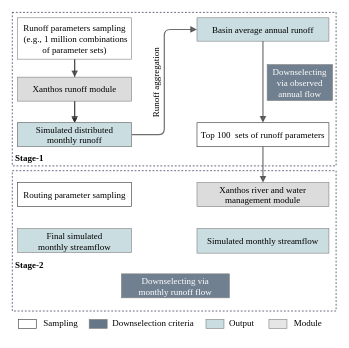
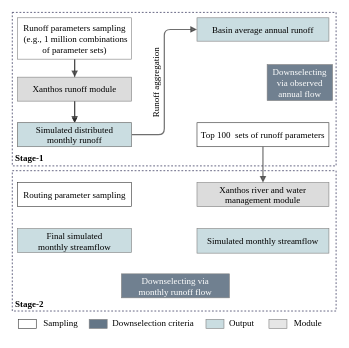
  <mxCell id="0" />
  <mxCell id="1" parent="0" />
  <mxCell id="2" value="" style="rounded=0;whiteSpace=wrap;html=1;dashed=1;fillColor=none;strokeColor=#000033;fontSize=15;" parent="1" vertex="1"><mxGeometry x="20" y="284" width="540" height="234" as="geometry" /></mxCell>
  <mxCell id="3" value="" style="rounded=0;whiteSpace=wrap;html=1;fillColor=none;strokeColor=#000033;dashed=1;fontSize=15;" parent="1" vertex="1"><mxGeometry x="20" y="20" width="540" height="256" as="geometry" /></mxCell>
  <mxCell id="4" value="" style="edgeStyle=orthogonalEdgeStyle;html=1;fontSize=15;fontColor=#000000;" edge="1" parent="1" source="5" target="32"><mxGeometry relative="1" as="geometry" /></mxCell>
  <mxCell id="5" value="Runoff parameters sampling&lt;br style=&quot;font-size: 15px;&quot;&gt;&amp;nbsp;(e.g.,&amp;nbsp;&lt;span style=&quot;font-size: 15px; font-family: &amp;quot;times new roman&amp;quot;, serif;&quot;&gt;1 million combinations of parameter sets&lt;/span&gt;)" style="rounded=0;whiteSpace=wrap;html=1;fontFamily=Times New Roman;fontSize=15;fontStyle=0;gradientDirection=north;shadow=0;labelBackgroundColor=none;labelBorderColor=none;fillColor=#FFFFFF;fontColor=#000000;strokeColor=#808080;strokeWidth=1;" parent="1" vertex="1"><mxGeometry x="29" y="29" width="190" height="69" as="geometry" /></mxCell>
  <mxCell id="6" value="Simulated distributed &lt;br style=&quot;font-size: 15px;&quot;&gt;monthly runoff" style="rounded=0;whiteSpace=wrap;html=1;fontFamily=Times New Roman;fontSize=15;fontStyle=0;shadow=0;labelBackgroundColor=none;labelBorderColor=none;fillColor=#77856C;fontColor=#ffffff;strokeColor=#808080;strokeWidth=1;" parent="1" vertex="1"><mxGeometry x="29" y="204" width="190" height="40" as="geometry" /></mxCell>
  <mxCell id="7" value="Basin average annual runoff" style="rounded=0;whiteSpace=wrap;html=1;fontFamily=Times New Roman;fontSize=15;fontStyle=0;gradientDirection=north;shadow=0;labelBackgroundColor=none;labelBorderColor=none;fillColor=#CADDE1;fontColor=#000000;strokeColor=#808080;strokeWidth=1;" parent="1" vertex="1"><mxGeometry x="328" y="29" width="220" height="39" as="geometry" /></mxCell>
  <mxCell id="8" value="Simulated monthly streamflow" style="rounded=0;whiteSpace=wrap;html=1;fontFamily=Times New Roman;fontSize=15;fontStyle=0;shadow=0;labelBackgroundColor=none;labelBorderColor=none;fillColor=#CADDE1;fontColor=#000000;strokeColor=#808080;strokeWidth=1;" parent="1" vertex="1"><mxGeometry x="328" y="380.5" width="220" height="41" as="geometry" /></mxCell>
  <mxCell id="9" value="Top 100&amp;nbsp; sets of runoff parameters" style="rounded=0;whiteSpace=wrap;html=1;fontFamily=Times New Roman;fontSize=15;fontStyle=0;gradientDirection=north;shadow=0;labelBackgroundColor=none;labelBorderColor=none;fillColor=#FFFFFF;fontColor=#000000;strokeColor=#333333;strokeWidth=1;" parent="1" vertex="1"><mxGeometry x="328" y="204" width="220" height="40" as="geometry" /></mxCell>
  <mxCell id="10" value="Routing parameter sampling" style="rounded=0;whiteSpace=wrap;html=1;fontFamily=Times New Roman;fontSize=15;fontStyle=0;gradientDirection=north;shadow=0;labelBackgroundColor=none;labelBorderColor=none;fillColor=#FFFFFF;fontColor=#000000;strokeColor=#333333;strokeWidth=1;" parent="1" vertex="1"><mxGeometry x="29" y="304" width="190" height="40" as="geometry" /></mxCell>
  <mxCell id="11" value="Final simulated &lt;br style=&quot;font-size: 15px;&quot;&gt;monthly streamflow" style="rounded=0;whiteSpace=wrap;html=1;fontFamily=Times New Roman;fontSize=15;fontStyle=0;gradientDirection=north;shadow=0;labelBackgroundColor=none;labelBorderColor=none;fillColor=#CADDE1;fontColor=#000000;strokeColor=#808080;strokeWidth=1;" parent="1" vertex="1"><mxGeometry x="29" y="380.5" width="190" height="40" as="geometry" /></mxCell>
  <mxCell id="12" value="" style="endArrow=block;html=1;fontFamily=Times New Roman;fontSize=15;fontColor=#000000;fontStyle=0;strokeWidth=2;shadow=0;labelBackgroundColor=none;labelBorderColor=none;opacity=70;fillColor=none;strokeColor=#333333;exitX=1;exitY=0.5;exitDx=0;exitDy=0;entryX=0;entryY=0.5;entryDx=0;entryDy=0;endFill=1;edgeStyle=orthogonalEdgeStyle;" parent="1" source="6" target="7" edge="1"><mxGeometry width="50" height="50" relative="1" as="geometry"><mxPoint x="217" y="339" as="sourcePoint" /><mxPoint x="217" y="389" as="targetPoint" /></mxGeometry></mxCell>
  <mxCell id="13" value="" style="endArrow=block;html=1;fontFamily=Times New Roman;fontSize=15;fontColor=#000000;fontStyle=0;strokeWidth=2;shadow=0;labelBackgroundColor=none;labelBorderColor=none;opacity=70;fillColor=none;strokeColor=#333333;exitX=0.5;exitY=1;exitDx=0;exitDy=0;entryX=0.5;entryY=0;entryDx=0;entryDy=0;endFill=1;" parent="1" source="5" target="14" edge="1"><mxGeometry width="50" height="50" relative="1" as="geometry"><mxPoint x="-63" y="79" as="sourcePoint" /><mxPoint x="-63" y="129" as="targetPoint" /></mxGeometry></mxCell>
  <mxCell id="14" value="Xanthos runoff module" style="rounded=0;whiteSpace=wrap;fontFamily=Times New Roman;fontSize=15;fontStyle=0;gradientDirection=north;shadow=0;labelBackgroundColor=none;labelBorderColor=none;fillColor=#DCDCDC;fontColor=#000000;strokeColor=#808080;strokeWidth=1;align=center;" parent="1" vertex="1"><mxGeometry x="29" y="128" width="190" height="40" as="geometry" /></mxCell>
  <mxCell id="15" value="&lt;p class=&quot;MsoNormal&quot; align=&quot;left&quot; style=&quot;margin-bottom: 0.0pt; text-align: left; line-height: 80%; font-size: 15px;&quot;&gt;Runoff aggregation&lt;/p&gt;" style="rounded=1;whiteSpace=wrap;html=1;fontFamily=Times New Roman;fontSize=15;fontStyle=0;gradientDirection=north;shadow=0;labelBackgroundColor=none;labelBorderColor=none;opacity=70;fillColor=none;fontColor=#000000;strokeColor=none;strokeWidth=2;rotation=-90;arcSize=0;" parent="1" vertex="1"><mxGeometry x="177" y="122" width="150" height="30" as="geometry" /></mxCell>
  <mxCell id="16" value="Downselecting via&#10;monthly runoff flow" style="rounded=0;whiteSpace=wrap;fontFamily=Times New Roman;fontSize=15;fontStyle=0;gradientDirection=north;shadow=0;labelBackgroundColor=none;labelBorderColor=none;fillColor=#708090;fontColor=#ffffff;strokeColor=#808080;strokeWidth=1;align=center;" parent="1" vertex="1"><mxGeometry x="202" y="456" width="180" height="40" as="geometry" /></mxCell>
  <mxCell id="17" value="" style="endArrow=block;html=1;fontFamily=Times New Roman;fontSize=15;fontColor=#000000;fontStyle=0;strokeWidth=2;shadow=0;labelBackgroundColor=none;labelBorderColor=none;opacity=70;fillColor=none;strokeColor=#333333;exitX=0.5;exitY=1;exitDx=0;exitDy=0;entryX=0.5;entryY=0;entryDx=0;entryDy=0;endFill=1;" parent="1" source="14" target="6" edge="1"><mxGeometry width="50" height="50" relative="1" as="geometry"><mxPoint x="128" y="169" as="sourcePoint" /><mxPoint x="128" y="199" as="targetPoint" /></mxGeometry></mxCell>
  <mxCell id="18" value="&lt;span style=&quot;font-size: 15px; font-family: &amp;quot;times new roman&amp;quot;, serif;&quot;&gt;Downselection criteria&lt;/span&gt;" style="text;whiteSpace=wrap;html=1;fontColor=#000000;fontSize=15;" parent="1" vertex="1"><mxGeometry x="185" y="523" width="160" height="35" as="geometry" /></mxCell>
  <mxCell id="19" value="&lt;span style=&quot;font-size: 15px ; font-family: &amp;#34;times new roman&amp;#34; , serif&quot;&gt;Output&lt;/span&gt;" style="text;whiteSpace=wrap;html=1;fontColor=#000000;fontSize=15;" parent="1" vertex="1"><mxGeometry x="380" y="523" width="70" height="30" as="geometry" /></mxCell>
  <mxCell id="20" value="&lt;span style=&quot;font-size: 15px; font-family: &amp;quot;times new roman&amp;quot;, serif;&quot;&gt;Sampling&lt;/span&gt;" style="text;whiteSpace=wrap;html=1;fontColor=#000000;fontSize=15;" parent="1" vertex="1"><mxGeometry x="70" y="523" width="68" height="30.07" as="geometry" /></mxCell>
  <mxCell id="21" value="&lt;span style=&quot;font-size: 15px ; font-family: &amp;#34;times new roman&amp;#34; , serif&quot;&gt;Module&lt;/span&gt;" style="text;whiteSpace=wrap;html=1;fontColor=#000000;fontSize=15;" parent="1" vertex="1"><mxGeometry x="488" y="523" width="70" height="30" as="geometry" /></mxCell>
  <mxCell id="22" value="" style="rounded=0;whiteSpace=wrap;html=1;fontFamily=Times New Roman;fontSize=15;fontStyle=0;gradientDirection=north;shadow=0;labelBackgroundColor=none;labelBorderColor=none;fillColor=#FFFFFF;fontColor=#000000;strokeColor=#333333;strokeWidth=1;" parent="1" vertex="1"><mxGeometry x="30" y="532" width="30" height="15" as="geometry" /></mxCell>
  <mxCell id="23" value="" style="rounded=0;whiteSpace=wrap;fontFamily=Times New Roman;fontSize=15;fontStyle=0;gradientDirection=north;shadow=0;labelBackgroundColor=none;labelBorderColor=none;fillColor=#647687;fontColor=#ffffff;strokeColor=#808080;strokeWidth=1;align=center;" parent="1" vertex="1"><mxGeometry x="148.22" y="532" width="30" height="15" as="geometry" /></mxCell>
  <mxCell id="24" value="" style="rounded=0;whiteSpace=wrap;html=1;fontFamily=Times New Roman;fontSize=15;fontStyle=0;gradientDirection=north;shadow=0;labelBackgroundColor=none;labelBorderColor=none;fillColor=#CADDE1;fontColor=#000000;strokeColor=#808080;strokeWidth=1;" parent="1" vertex="1"><mxGeometry x="343" y="532" width="30" height="15" as="geometry" /></mxCell>
  <mxCell id="25" value="&lt;p class=&quot;MsoNormal&quot; style=&quot;margin-bottom: 0.0pt ; line-height: 80% ; font-size: 15px&quot;&gt;&lt;br style=&quot;font-size: 15px;&quot;&gt;&lt;/p&gt;" style="rounded=0;whiteSpace=wrap;html=1;fontFamily=Times New Roman;fontSize=15;fontStyle=0;gradientDirection=north;shadow=0;labelBackgroundColor=none;labelBorderColor=none;fillColor=#E6E6E6;fontColor=#000000;strokeColor=#808080;strokeWidth=1;rotation=0;align=center;verticalAlign=middle;labelPosition=center;verticalLabelPosition=middle;" parent="1" vertex="1"><mxGeometry x="448" y="532" width="30" height="15" as="geometry" /></mxCell>
- <mxCell id="26" value="" style="endArrow=block;html=1;fontFamily=Times New Roman;fontSize=15;fontColor=#000000;fontStyle=0;strokeWidth=2;shadow=0;labelBackgroundColor=none;labelBorderColor=none;opacity=70;fillColor=none;strokeColor=#333333;endFill=1;entryX=0.5;entryY=0;entryDx=0;entryDy=0;" parent="1" source="7" target="9" edge="1"><mxGeometry width="50" height="50" relative="1" as="geometry"><mxPoint x="360.25" y="68" as="sourcePoint" /><mxPoint x="359.5" y="208" as="targetPoint" /></mxGeometry></mxCell>
  <mxCell id="27" value="Xanthos river and water management module" style="whiteSpace=wrap;html=1;fontSize=15;fontFamily=Times New Roman;fillColor=#DCDCDC;strokeColor=#808080;fontColor=#000000;rounded=0;fontStyle=0;gradientDirection=north;shadow=0;labelBackgroundColor=none;labelBorderColor=none;strokeWidth=1;" parent="1" vertex="1"><mxGeometry x="328" y="304" width="220" height="40" as="geometry" /></mxCell>
  <mxCell id="28" value="" style="endArrow=block;html=1;fontFamily=Times New Roman;fontSize=15;fontColor=#000000;fontStyle=0;strokeWidth=2;shadow=0;labelBackgroundColor=none;labelBorderColor=none;opacity=70;fillColor=none;strokeColor=#333333;exitX=0.5;exitY=1;exitDx=0;exitDy=0;endFill=1;entryX=0.5;entryY=0;entryDx=0;entryDy=0;exitPerimeter=0;" parent="1" source="9" target="27" edge="1"><mxGeometry width="50" height="50" relative="1" as="geometry"><mxPoint x="438.08" y="248" as="sourcePoint" /><mxPoint x="438" y="294" as="targetPoint" /></mxGeometry></mxCell>
  <mxCell id="29" value="Downselecting via observed annual flow" style="rounded=0;whiteSpace=wrap;fontFamily=Times New Roman;fontSize=15;fontStyle=0;gradientDirection=north;shadow=0;labelBackgroundColor=none;labelBorderColor=none;fillColor=#708090;fontColor=#ffffff;strokeColor=#808080;strokeWidth=1;spacingTop=0;spacing=1;align=center;" parent="1" vertex="1"><mxGeometry x="445" y="107" width="109" height="60" as="geometry" /></mxCell>
- <mxCell id="30" value="Stage-2" style="text;html=1;strokeColor=none;fillColor=none;align=left;verticalAlign=bottom;whiteSpace=wrap;rounded=0;glass=0;fontColor=none;fontFamily=Garamond;fontSize=15;fontStyle=1" parent="1" vertex="1"><mxGeometry x="23" y="428" width="95.5" height="25" as="geometry" /></mxCell>
+ <mxCell id="30" value="Stage-2" style="text;html=1;strokeColor=none;fillColor=none;align=left;verticalAlign=bottom;whiteSpace=wrap;rounded=0;glass=0;fontColor=none;fontFamily=Garamond;fontSize=15;fontStyle=1" parent="1" vertex="1"><mxGeometry x="23" y="493" width="95.5" height="25" as="geometry" /></mxCell>
  <mxCell id="31" value="Stage-1" style="text;html=1;strokeColor=none;fillColor=none;align=left;verticalAlign=bottom;whiteSpace=wrap;rounded=0;glass=0;fontColor=none;fontFamily=Garamond;fontSize=15;fontStyle=1" parent="1" vertex="1"><mxGeometry x="23" y="250" width="95.5" height="25" as="geometry" /></mxCell>
  <mxCell id="32" value="Simulated distributed &lt;br style=&quot;font-size: 15px;&quot;&gt;monthly runoff" style="rounded=0;whiteSpace=wrap;html=1;fontFamily=Times New Roman;fontSize=15;fontStyle=0;shadow=0;labelBackgroundColor=none;labelBorderColor=none;fillColor=#CADDE1;fontColor=#000000;strokeColor=#808080;strokeWidth=1;" vertex="1" parent="1"><mxGeometry x="29" y="204" width="190" height="40" as="geometry" /></mxCell>
